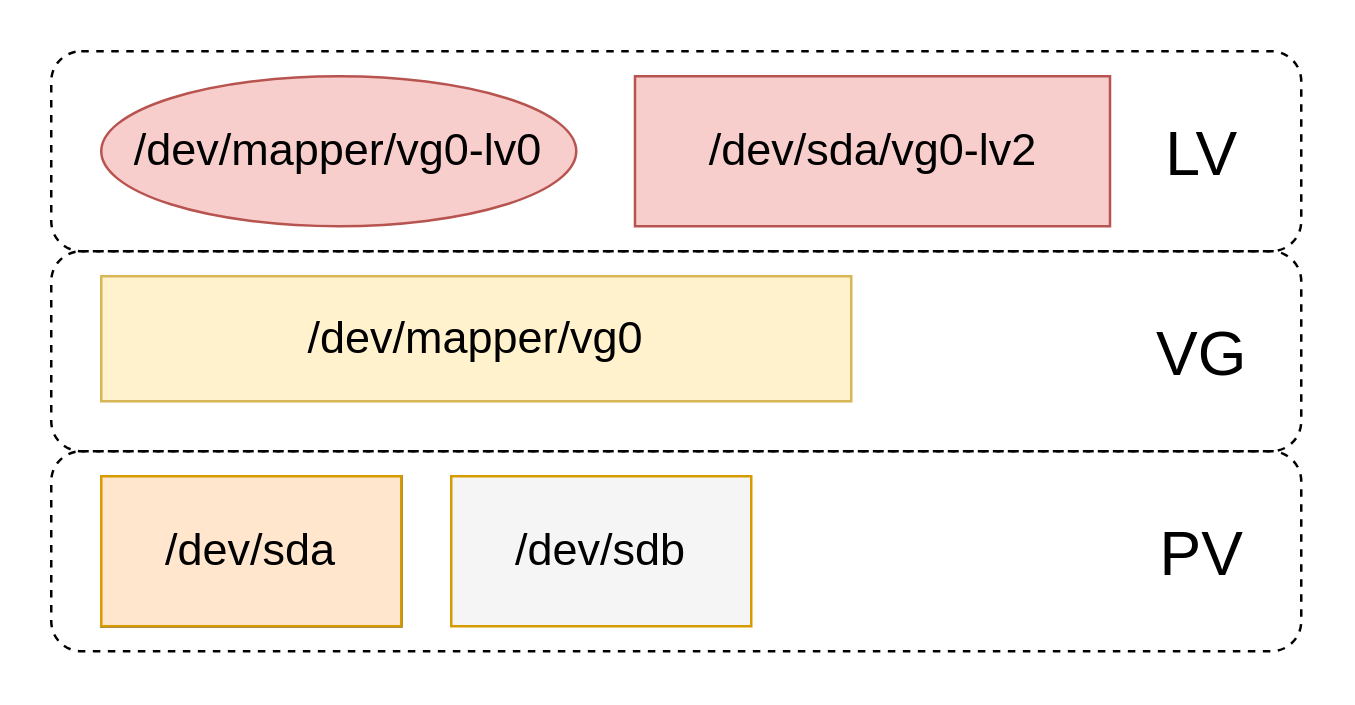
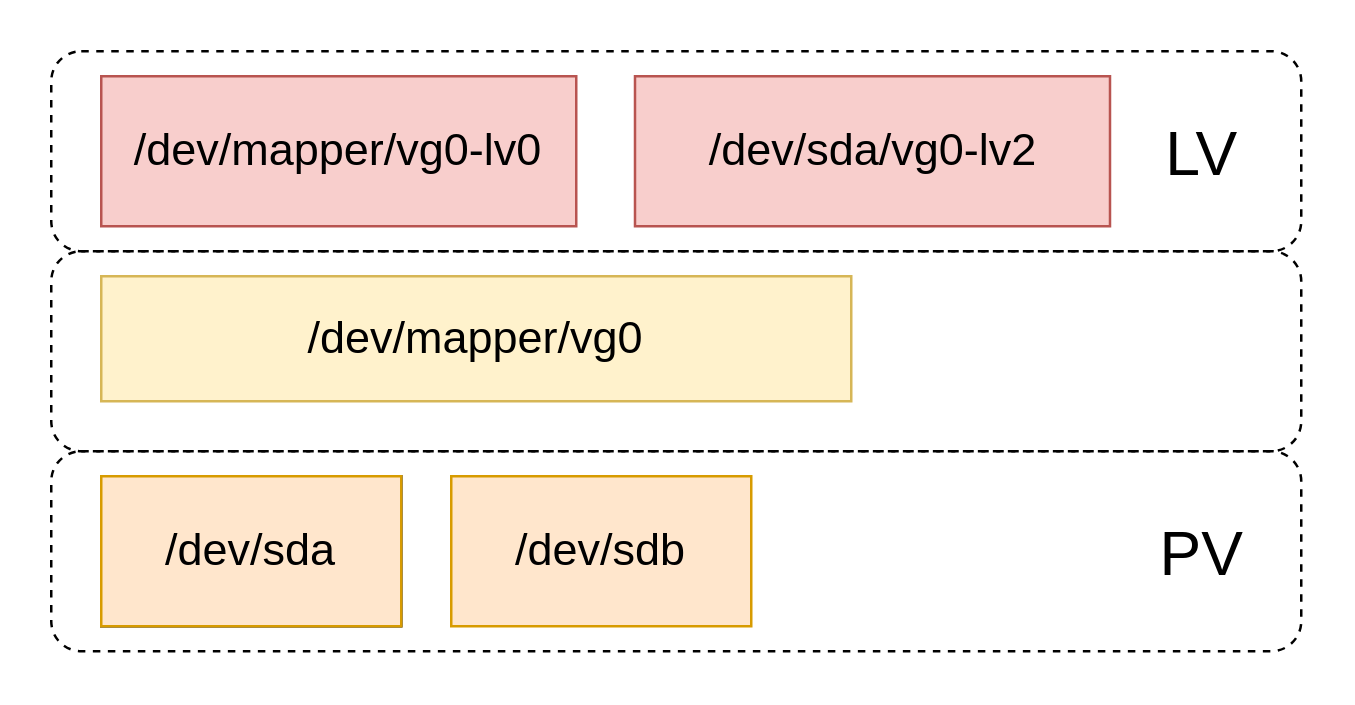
  <mxCell id="0" />
  <mxCell id="1" parent="0" />
  <mxCell id="2" value="" style="rounded=1;whiteSpace=wrap;html=1;fillColor=none;dashed=1;" vertex="1" parent="1"><mxGeometry x="20" y="100" width="500" height="80" as="geometry" /></mxCell>
  <mxCell id="3" value="" style="rounded=1;whiteSpace=wrap;html=1;fillColor=none;dashed=1;" vertex="1" parent="1"><mxGeometry x="20" y="20" width="500" height="80" as="geometry" /></mxCell>
- <mxCell id="4" value="&lt;font style=&quot;font-size: 25px;&quot;&gt;VG&lt;/font&gt;" style="text;html=1;align=center;verticalAlign=middle;resizable=0;points=[];autosize=1;strokeColor=none;fillColor=none;" vertex="1" parent="1"><mxGeometry x="450" y="120" width="60" height="40" as="geometry" /></mxCell>
  <mxCell id="5" value="" style="rounded=1;whiteSpace=wrap;html=1;fillColor=none;dashed=1;" vertex="1" parent="1"><mxGeometry x="20" y="180" width="500" height="80" as="geometry" /></mxCell>
  <mxCell id="6" value="/dev/sda" style="rounded=0;whiteSpace=wrap;html=1;" vertex="1" parent="1"><mxGeometry x="40" y="190" width="120" height="60" as="geometry" /></mxCell>
- <mxCell id="7" value="/dev/sdb" style="rounded=0;whiteSpace=wrap;html=1;fontSize=18;fillColor=#f5f5f5;strokeColor=#d79b00;" vertex="1" parent="1"><mxGeometry x="180" y="190" width="120" height="60" as="geometry" /></mxCell>
+ <mxCell id="7" value="/dev/sdb" style="rounded=0;whiteSpace=wrap;html=1;fontSize=18;fillColor=#ffe6cc;strokeColor=#d79b00;" vertex="1" parent="1"><mxGeometry x="180" y="190" width="120" height="60" as="geometry" /></mxCell>
  <mxCell id="8" value="/dev/mapper/vg0" style="rounded=0;whiteSpace=wrap;html=1;fontSize=18;fillColor=#fff2cc;strokeColor=#d6b656;" vertex="1" parent="1"><mxGeometry x="40" y="110" width="300" height="50" as="geometry" /></mxCell>
- <mxCell id="9" value="/dev/mapper/vg0-lv0" style="ellipse;whiteSpace=wrap;html=1;fontSize=18;fillColor=#f8cecc;strokeColor=#b85450;" vertex="1" parent="1"><mxGeometry x="40" y="30" width="190" height="60" as="geometry" /></mxCell>
+ <mxCell id="9" value="/dev/mapper/vg0-lv0" style="rounded=0;whiteSpace=wrap;html=1;fontSize=18;fillColor=#f8cecc;strokeColor=#b85450;" vertex="1" parent="1"><mxGeometry x="40" y="30" width="190" height="60" as="geometry" /></mxCell>
  <mxCell id="10" value="/dev/sda/vg0-lv2" style="rounded=0;whiteSpace=wrap;html=1;fontSize=18;fillColor=#f8cecc;strokeColor=#b85450;" vertex="1" parent="1"><mxGeometry x="253.5" y="30" width="190" height="60" as="geometry" /></mxCell>
  <mxCell id="11" value="&lt;font style=&quot;font-size: 25px;&quot;&gt;PV&lt;/font&gt;" style="text;html=1;align=center;verticalAlign=middle;resizable=0;points=[];autosize=1;strokeColor=none;fillColor=none;" vertex="1" parent="1"><mxGeometry x="450" y="200" width="60" height="40" as="geometry" /></mxCell>
  <mxCell id="12" value="&lt;font style=&quot;font-size: 25px;&quot;&gt;LV&lt;/font&gt;" style="text;html=1;align=center;verticalAlign=middle;resizable=0;points=[];autosize=1;strokeColor=none;fillColor=none;" vertex="1" parent="1"><mxGeometry x="455" y="40" width="50" height="40" as="geometry" /></mxCell>
  <mxCell id="13" value="/dev/sda" style="rounded=0;whiteSpace=wrap;html=1;fontSize=18;fillColor=#ffe6cc;strokeColor=#d79b00;" vertex="1" parent="1"><mxGeometry x="40" y="190" width="120" height="60" as="geometry" /></mxCell>
